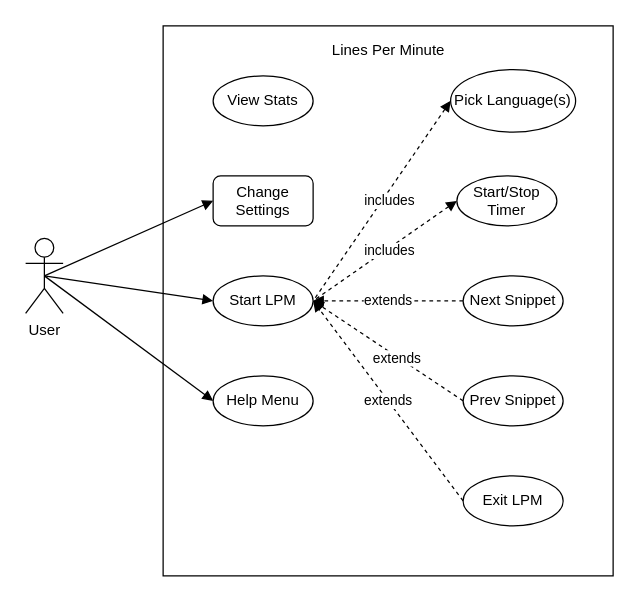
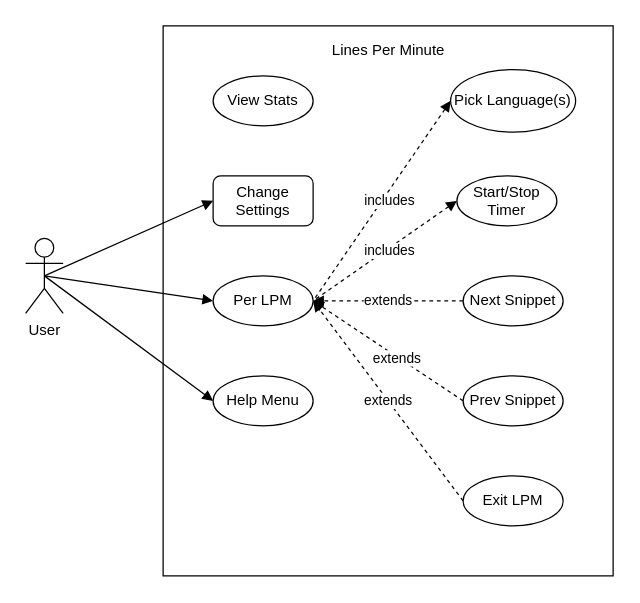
  <mxCell id="0" />
  <mxCell id="1" parent="0" />
  <mxCell id="2" value="User" style="shape=umlActor;verticalLabelPosition=bottom;verticalAlign=top;html=1;outlineConnect=0;" parent="1" vertex="1"><mxGeometry x="20" y="190" width="30" height="60" as="geometry" /></mxCell>
  <mxCell id="3" value="" style="rounded=0;whiteSpace=wrap;html=1;" parent="1" vertex="1"><mxGeometry x="130" y="20" width="360" height="440" as="geometry" /></mxCell>
  <mxCell id="4" value="Help Menu" style="ellipse;whiteSpace=wrap;html=1;" parent="1" vertex="1"><mxGeometry x="170" y="300" width="80" height="40" as="geometry" /></mxCell>
  <mxCell id="5" value="View Stats" style="ellipse;whiteSpace=wrap;html=1;" parent="1" vertex="1"><mxGeometry x="170" y="60" width="80" height="40" as="geometry" /></mxCell>
  <mxCell id="6" value="Change Settings" style="whiteSpace=wrap;html=1;rounded=1;" parent="1" vertex="1"><mxGeometry x="170" y="140" width="80" height="40" as="geometry" /></mxCell>
- <mxCell id="7" value="Start LPM" style="ellipse;whiteSpace=wrap;html=1;" parent="1" vertex="1"><mxGeometry x="170" y="220" width="80" height="40" as="geometry" /></mxCell>
+ <mxCell id="7" value="Per LPM" style="ellipse;whiteSpace=wrap;html=1;" parent="1" vertex="1"><mxGeometry x="170" y="220" width="80" height="40" as="geometry" /></mxCell>
  <mxCell id="8" style="rounded=0;orthogonalLoop=1;jettySize=auto;html=1;exitX=0;exitY=0.5;exitDx=0;exitDy=0;entryX=1;entryY=0.5;entryDx=0;entryDy=0;dashed=1;startArrow=block;startFill=1;endArrow=none;endFill=0;" parent="1" source="10" target="7" edge="1"><mxGeometry relative="1" as="geometry" /></mxCell>
  <mxCell id="9" value="includes" style="edgeLabel;html=1;align=center;verticalAlign=middle;resizable=0;points=[];" parent="8" vertex="1" connectable="0"><mxGeometry x="0.125" y="-2" relative="1" as="geometry"><mxPoint x="13.4" y="-8.69" as="offset" /></mxGeometry></mxCell>
  <mxCell id="10" value="Pick Language(s)" style="ellipse;whiteSpace=wrap;html=1;" parent="1" vertex="1"><mxGeometry x="360" y="55" width="100" height="50" as="geometry" /></mxCell>
  <mxCell id="11" value="extends" style="edgeStyle=none;rounded=0;orthogonalLoop=1;jettySize=auto;html=1;exitX=0;exitY=0.5;exitDx=0;exitDy=0;entryX=1;entryY=0.5;entryDx=0;entryDy=0;dashed=1;startArrow=none;startFill=0;endArrow=block;endFill=1;" parent="1" source="12" target="7" edge="1"><mxGeometry relative="1" as="geometry" /></mxCell>
  <mxCell id="12" value="Next Snippet" style="ellipse;whiteSpace=wrap;html=1;" parent="1" vertex="1"><mxGeometry x="370" y="220" width="80" height="40" as="geometry" /></mxCell>
  <mxCell id="13" style="edgeStyle=none;rounded=0;orthogonalLoop=1;jettySize=auto;html=1;exitX=0;exitY=0.5;exitDx=0;exitDy=0;entryX=1;entryY=0.5;entryDx=0;entryDy=0;dashed=1;startArrow=none;startFill=0;endArrow=block;endFill=1;" parent="1" source="15" target="7" edge="1"><mxGeometry relative="1" as="geometry" /></mxCell>
  <mxCell id="14" value="extends" style="edgeLabel;html=1;align=center;verticalAlign=middle;resizable=0;points=[];" parent="13" vertex="1" connectable="0"><mxGeometry x="-0.114" y="1" relative="1" as="geometry"><mxPoint as="offset" /></mxGeometry></mxCell>
  <mxCell id="15" value="Prev Snippet" style="ellipse;whiteSpace=wrap;html=1;" parent="1" vertex="1"><mxGeometry x="370" y="300" width="80" height="40" as="geometry" /></mxCell>
  <mxCell id="16" value="extends" style="edgeStyle=none;rounded=0;orthogonalLoop=1;jettySize=auto;html=1;exitX=0;exitY=0.5;exitDx=0;exitDy=0;entryX=1;entryY=0.5;entryDx=0;entryDy=0;dashed=1;startArrow=none;startFill=0;endArrow=block;endFill=1;" parent="1" source="17" target="7" edge="1"><mxGeometry relative="1" as="geometry" /></mxCell>
  <mxCell id="17" value="Exit LPM" style="ellipse;whiteSpace=wrap;html=1;" parent="1" vertex="1"><mxGeometry x="370" y="380" width="80" height="40" as="geometry" /></mxCell>
  <mxCell id="18" value="Lines Per Minute" style="text;html=1;align=center;verticalAlign=middle;resizable=0;points=[];autosize=1;" parent="1" vertex="1"><mxGeometry x="255" y="30" width="110" height="20" as="geometry" /></mxCell>
  <mxCell id="19" style="edgeStyle=none;rounded=0;orthogonalLoop=1;jettySize=auto;html=1;exitX=0;exitY=0.5;exitDx=0;exitDy=0;entryX=1;entryY=0.5;entryDx=0;entryDy=0;dashed=1;startArrow=block;startFill=1;endArrow=none;endFill=0;" parent="1" source="21" target="7" edge="1"><mxGeometry relative="1" as="geometry" /></mxCell>
  <mxCell id="20" value="includes" style="edgeLabel;html=1;align=center;verticalAlign=middle;resizable=0;points=[];" parent="19" vertex="1" connectable="0"><mxGeometry x="0.138" y="3" relative="1" as="geometry"><mxPoint x="8.96" y="-8.15" as="offset" /></mxGeometry></mxCell>
  <mxCell id="21" value="Start/Stop Timer" style="ellipse;whiteSpace=wrap;html=1;" parent="1" vertex="1"><mxGeometry x="365" y="140" width="80" height="40" as="geometry" /></mxCell>
  <mxCell id="22" style="edgeStyle=none;rounded=0;orthogonalLoop=1;jettySize=auto;html=1;exitX=0.5;exitY=0.5;exitDx=0;exitDy=0;exitPerimeter=0;entryX=0;entryY=0.5;entryDx=0;entryDy=0;startArrow=none;startFill=0;endArrow=block;endFill=1;shadow=0;" parent="1" source="2" target="4" edge="1"><mxGeometry relative="1" as="geometry" /></mxCell>
  <mxCell id="23" style="edgeStyle=none;rounded=0;orthogonalLoop=1;jettySize=auto;html=1;exitX=0.5;exitY=0.5;exitDx=0;exitDy=0;exitPerimeter=0;entryX=0;entryY=0.5;entryDx=0;entryDy=0;shadow=0;startArrow=none;startFill=0;endArrow=block;endFill=1;" parent="1" source="2" target="7" edge="1"><mxGeometry relative="1" as="geometry" /></mxCell>
  <mxCell id="24" style="edgeStyle=none;rounded=0;orthogonalLoop=1;jettySize=auto;html=1;exitX=0.5;exitY=0.5;exitDx=0;exitDy=0;exitPerimeter=0;entryX=0;entryY=0.5;entryDx=0;entryDy=0;shadow=0;startArrow=none;startFill=0;endArrow=block;endFill=1;" parent="1" source="2" target="6" edge="1"><mxGeometry relative="1" as="geometry" /></mxCell>
